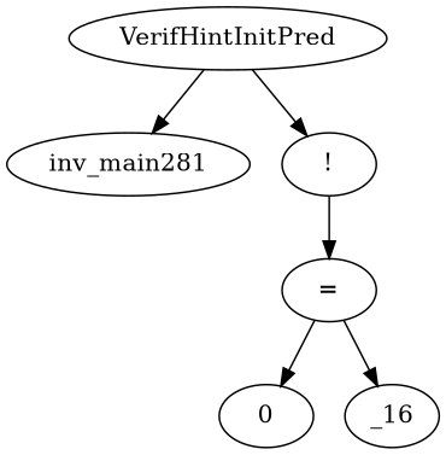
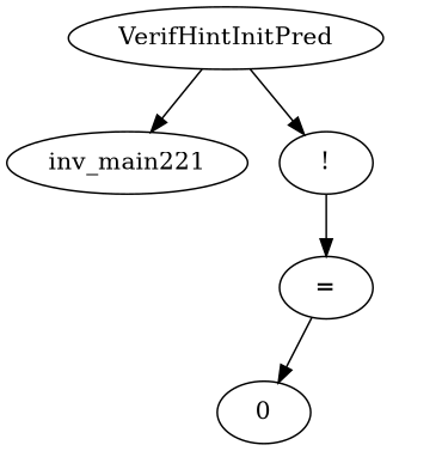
  digraph {
-   n1 [label=inv_main281]
+   n1 [label=inv_main221]
    n2 [label=VerifHintInitPred]
    n3 [label="!"]
    n4 [label="="]
    n5 [label=0]
-   n6 [label=_16]
    n2 -> n1
    n2 -> n3
    n3 -> n4
    n4 -> n5
-   n4 -> n6
  }
